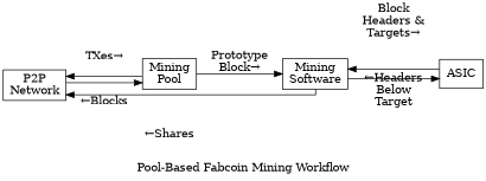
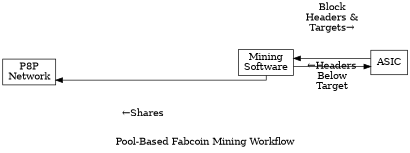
  digraph {
    label="Pool-Based Fabcoin Mining Workflow"
    nodesep=0.5
    rankdir=LR
    splines=ortho
    node [shape=box]
-   n1 [label="P2P\nNetwork"]
-   n2 [label="Mining\nPool"]
+   n1 [label="P8P\nNetwork"]
    n3 [label="Mining\nSoftware"]
    n4 [label=ASIC]
-   n1 -> n2 [label="TXes→"]
-   n2 -> n1 [label="←Blocks"]
-   n2 -> n3 [label="Prototype\nBlock→"]
    n3 -> n1 [constraint=false label="←Shares"]
    n3 -> n4 [label="Block\nHeaders &\nTargets→"]
    n4 -> n3 [label="←Headers\nBelow\nTarget"]
  }
